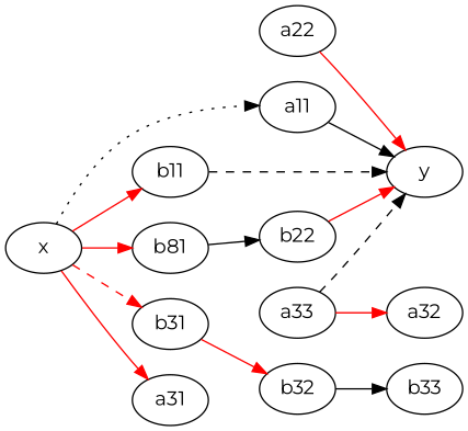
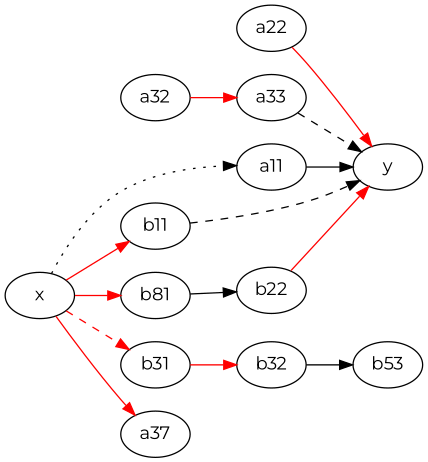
  digraph {
    fontname=Montserrat
    rankdir=LR
    node [fontname=Montserrat]
    edge [color=red fontname=Montserrat style=solid]
    a11
    y
    a22
    a32
    a33
    b11
    n7 [label=b81]
    b22
    b31
    b32
-   b33
+   b33 [label=b53]
    x
-   a31
+   a31 [label=a37]
    a11 -> y [color=black]
    a22 -> y
-   a33 -> a32
+   a32 -> a33
    a33 -> y [color=black style=dashed]
    b11 -> y [color=black style=dashed]
    n7 -> b22 [color=black]
    b22 -> y
    b31 -> b32
    b32 -> b33 [color=black]
    x -> a11 [color=black style=dotted]
    x -> b11
    x -> n7
    x -> b31 [style=dashed]
    x -> a31
  }
